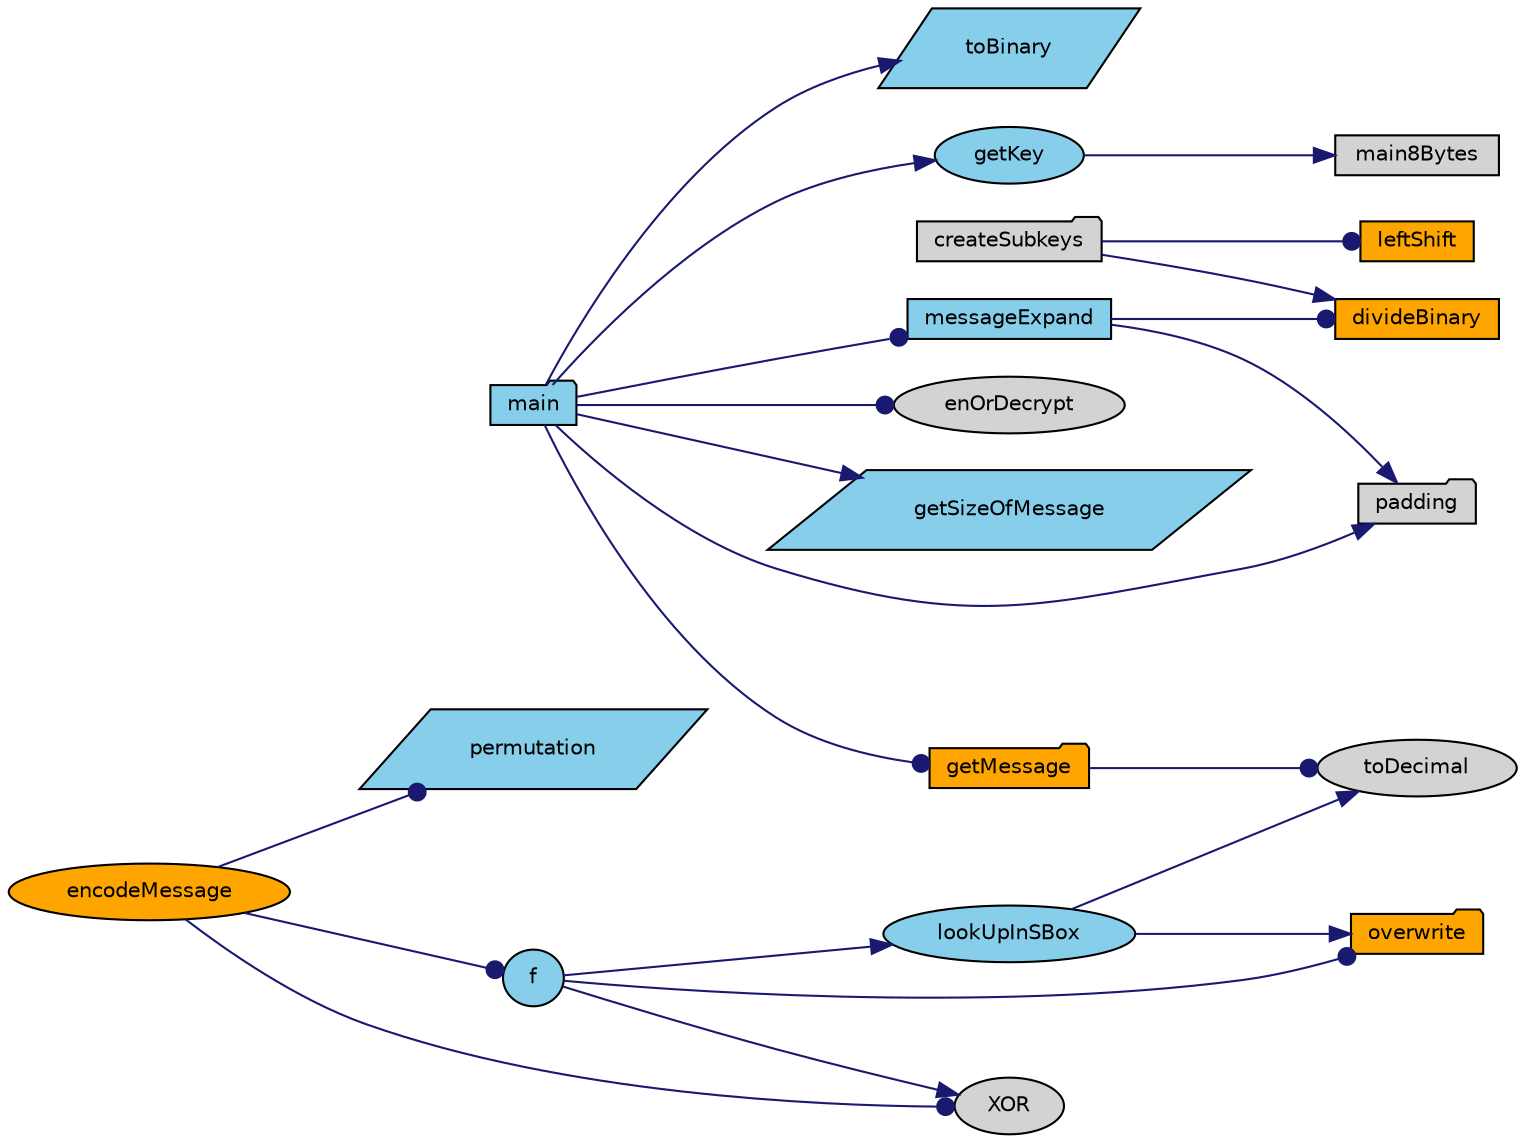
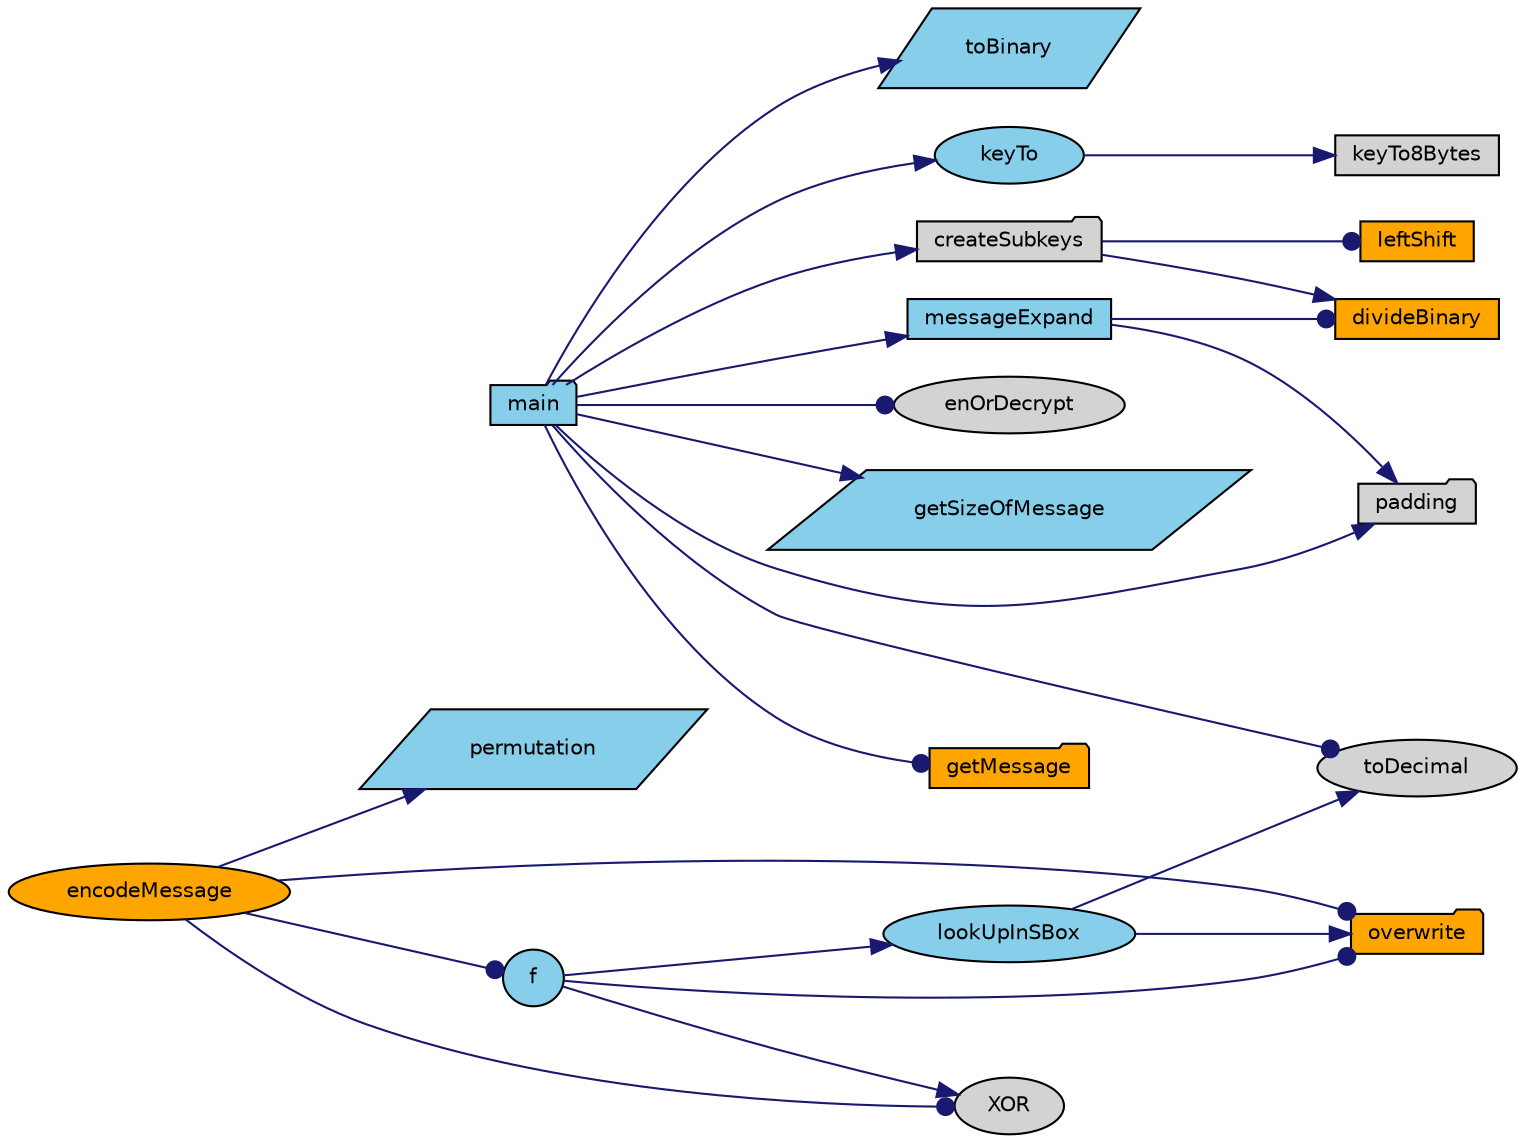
  digraph {
    fontname="DejaVu Sans"
    rankdir=LR
    node [color=black fillcolor=skyblue fontname="DejaVu Sans" fontsize=10 shape=ellipse style=filled]
    edge [arrowhead=normal color=midnightblue fontname="DejaVu Sans" fontsize=10 labelfontname=Helvetica labelfontsize=10 style=solid]
    n1 [fontcolor=black height=0.2 label=main shape=folder width=0.4]
    n2 [fillcolor=lightgrey height=0.2 label=enOrDecrypt width=0.4]
    n3 [height=0.2 label=getSizeOfMessage shape=parallelogram width=0.4]
    n4 [fillcolor=lightgrey height=0.2 label=padding shape=folder width=0.4]
    n5 [fillcolor=orange height=0.2 label=getMessage shape=folder width=0.4]
    n6 [height=0.2 label=messageExpand shape=box width=0.4]
    n7 [height=0.2 label=toBinary shape=parallelogram width=0.4]
-   n8 [height=0.2 label=getKey width=0.4]
+   n8 [height=0.2 label=keyTo width=0.4]
    n9 [fillcolor=lightgrey height=0.2 label=createSubkeys shape=folder width=0.4]
    n10 [fillcolor=lightgrey height=0.2 label=toDecimal width=0.4]
    n11 [fillcolor=orange height=0.2 label=divideBinary shape=box width=0.4]
-   n12 [fillcolor=lightgrey height=0.2 label=main8Bytes shape=box width=0.4]
+   n12 [fillcolor=lightgrey height=0.2 label=keyTo8Bytes shape=box width=0.4]
    n13 [fillcolor=orange height=0.2 label=leftShift shape=box width=0.4]
    n14 [fillcolor=orange height=0.2 label=encodeMessage width=0.4]
    n15 [fillcolor=orange height=0.2 label=overwrite shape=folder width=0.4]
    n16 [height=0.2 label=f width=0.4]
    n17 [fillcolor=lightgrey height=0.2 label=XOR width=0.4]
    n18 [height=0.2 label=permutation shape=parallelogram width=0.4]
    n19 [height=0.2 label=lookUpInSBox width=0.4]
    n1 -> n2 [arrowhead=dot]
    n1 -> n3
    n1 -> n4
    n1 -> n5 [arrowhead=dot]
-   n1 -> n6 [arrowhead=dot]
+   n1 -> n6
    n1 -> n7
    n1 -> n8
-   n5 -> n10 [arrowhead=dot]
+   n1 -> n9
+   n1 -> n10 [arrowhead=dot]
    n6 -> n4
    n6 -> n11 [arrowhead=dot]
    n8 -> n12
    n9 -> n11
    n9 -> n13 [arrowhead=dot]
+   n14 -> n15 [arrowhead=dot]
    n14 -> n16 [arrowhead=dot]
    n14 -> n17 [arrowhead=dot]
-   n14 -> n18 [arrowhead=dot]
+   n14 -> n18
    n16 -> n15 [arrowhead=dot]
    n16 -> n17
    n16 -> n19
    n19 -> n10
    n19 -> n15
  }
